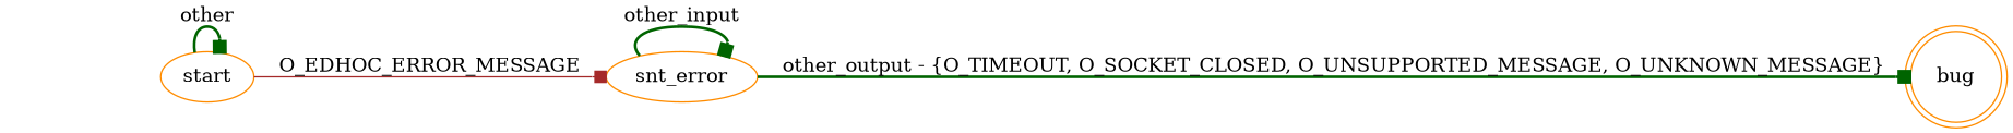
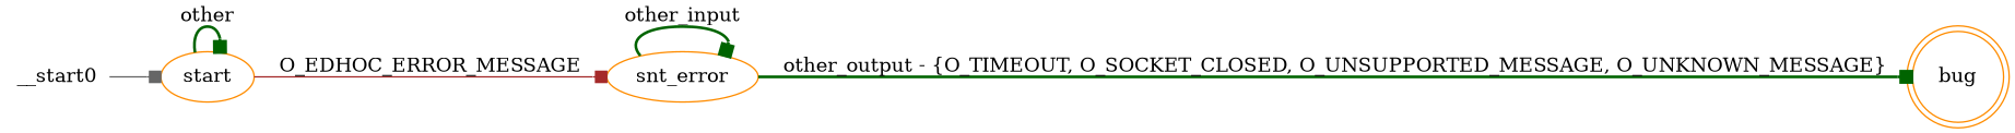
  digraph {
    rankdir=LR
    node [color=darkorange]
    edge [arrowhead=box color=darkgreen style=bold]
    bug [shape=doublecircle]
    start
    snt_error
+   __start0 [color=darkgreen height=0 shape=none width=0]
    start -> start [label=other]
    start -> snt_error [color=brown label=O_EDHOC_ERROR_MESSAGE style=solid]
    snt_error -> bug [label="other_output - {O_TIMEOUT, O_SOCKET_CLOSED, O_UNSUPPORTED_MESSAGE, O_UNKNOWN_MESSAGE}"]
    snt_error -> snt_error [label=other_input]
+   __start0 -> start [color=gray40 style=solid]
  }
